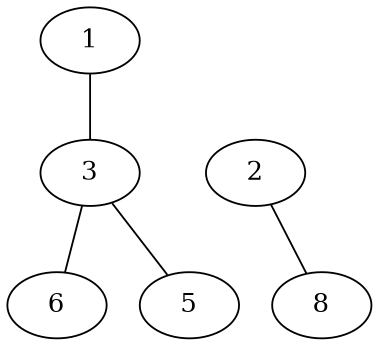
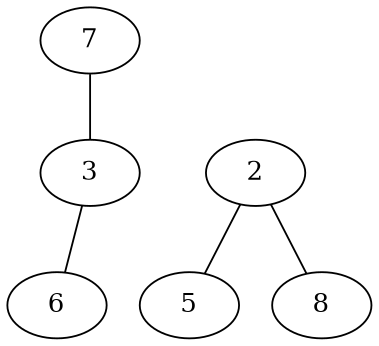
  graph {
-   n1 [label=1]
+   n1 [label=7]
    n2 [label=3]
    n3 [label=2]
    n4 [label=8]
    n5 [label=5]
    n6 [label=6]
    n1 -- n2
    n2 -- n6
    n3 -- n4
-   n2 -- n5
+   n3 -- n5
  }
